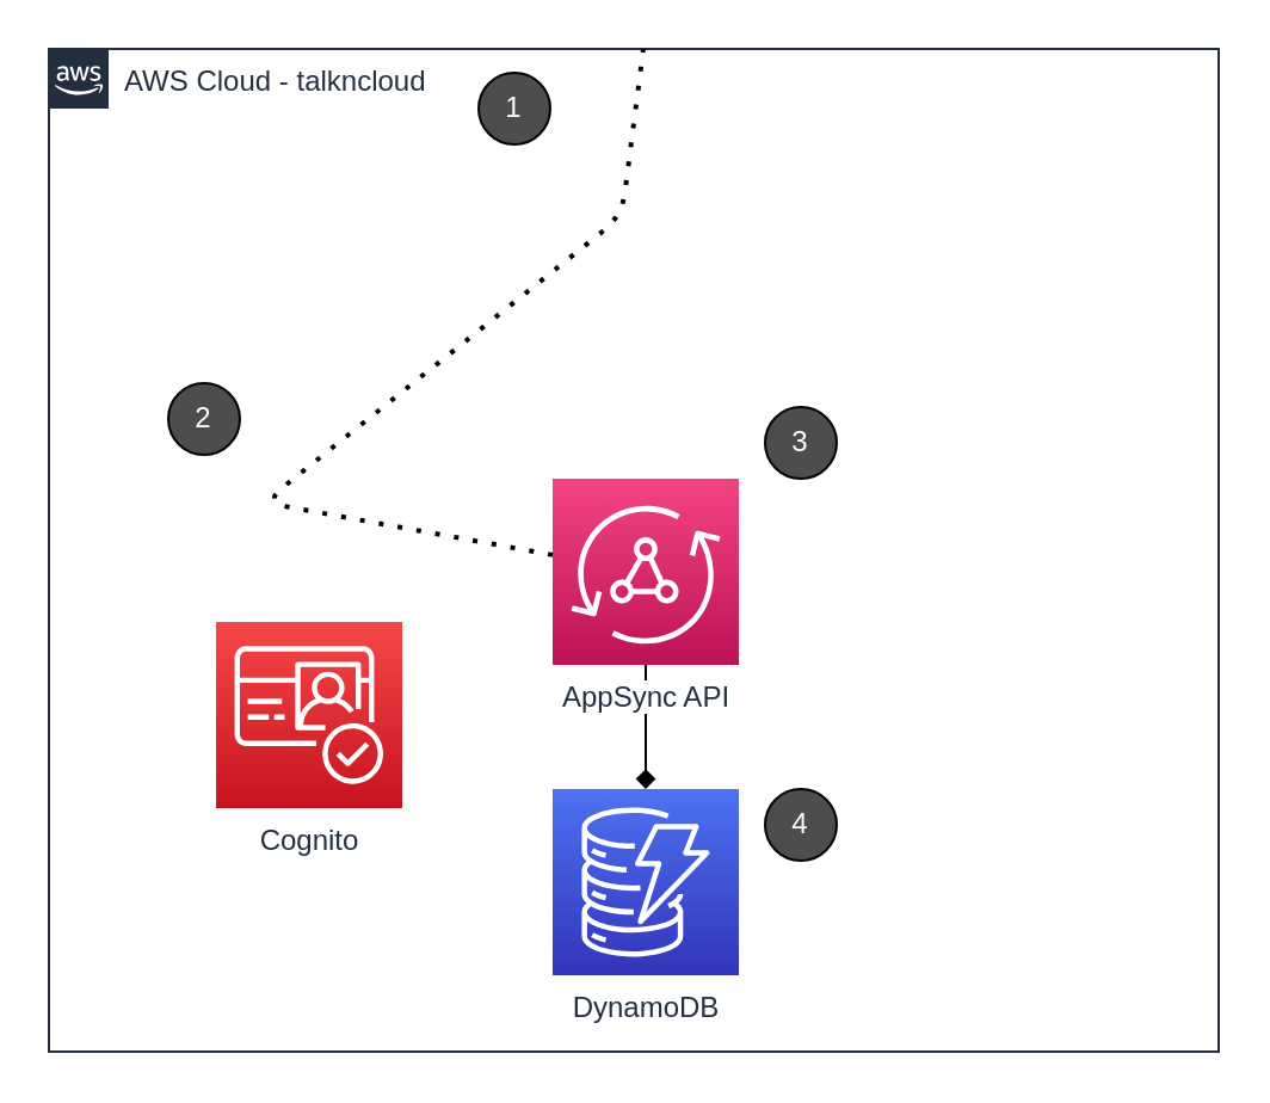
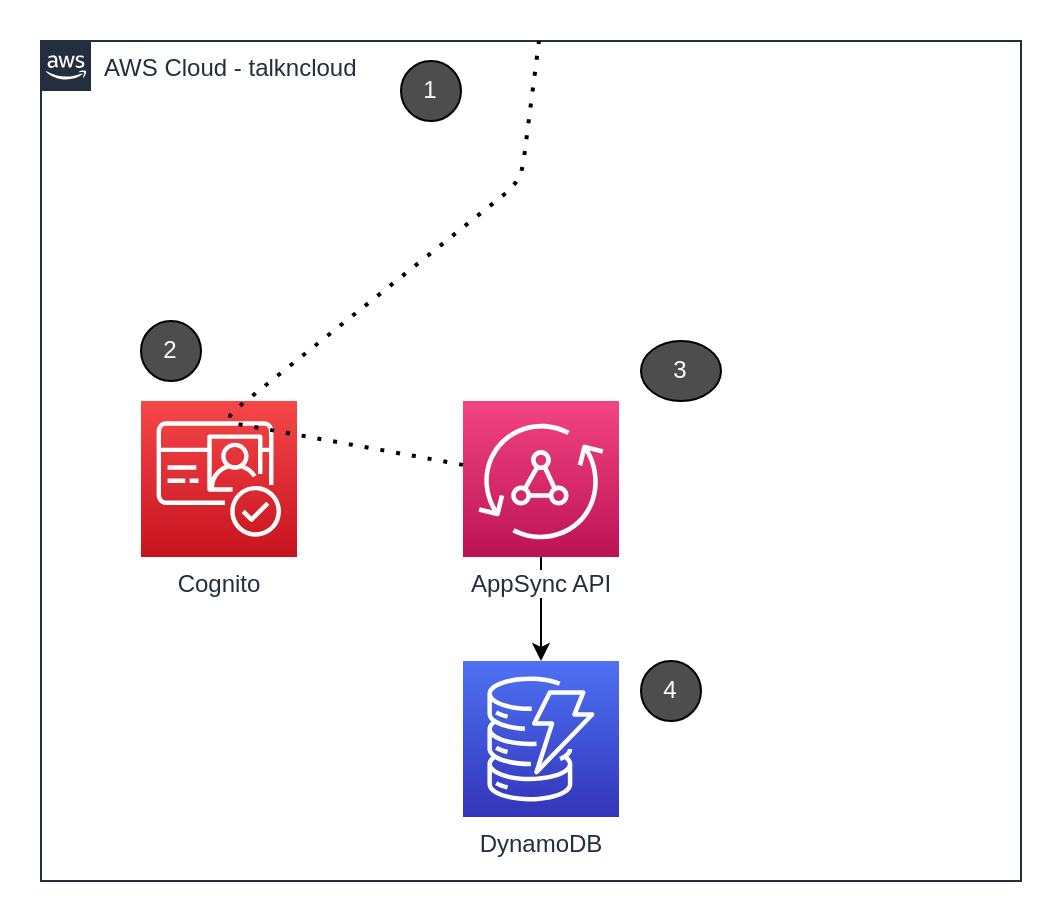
  <mxCell id="0" />
  <mxCell id="1" parent="0" />
  <mxCell id="2" value="AWS Cloud - talkncloud" style="points=[[0,0],[0.25,0],[0.5,0],[0.75,0],[1,0],[1,0.25],[1,0.5],[1,0.75],[1,1],[0.75,1],[0.5,1],[0.25,1],[0,1],[0,0.75],[0,0.5],[0,0.25]];outlineConnect=0;gradientColor=none;html=1;whiteSpace=wrap;fontSize=12;fontStyle=0;shape=mxgraph.aws4.group;grIcon=mxgraph.aws4.group_aws_cloud_alt;strokeColor=#232F3E;fillColor=none;verticalAlign=top;align=left;spacingLeft=30;fontColor=#232F3E;dashed=0;" vertex="1" parent="1"><mxGeometry x="20" y="20" width="490" height="420" as="geometry" /></mxCell>
- <mxCell id="3" value="" style="edgeStyle=orthogonalEdgeStyle;rounded=0;orthogonalLoop=1;jettySize=auto;html=1;endArrow=diamond;" edge="1" parent="1" source="4" target="5"><mxGeometry relative="1" as="geometry" /></mxCell>
+ <mxCell id="3" value="" style="edgeStyle=orthogonalEdgeStyle;rounded=0;orthogonalLoop=1;jettySize=auto;html=1;" edge="1" parent="1" source="4" target="5"><mxGeometry relative="1" as="geometry" /></mxCell>
  <mxCell id="4" value="AppSync API" style="outlineConnect=0;fontColor=#232F3E;gradientColor=#F34482;gradientDirection=north;fillColor=#BC1356;strokeColor=#ffffff;dashed=0;verticalLabelPosition=bottom;verticalAlign=top;align=center;html=1;fontSize=12;fontStyle=0;aspect=fixed;shape=mxgraph.aws4.resourceIcon;resIcon=mxgraph.aws4.appsync;labelBackgroundColor=#ffffff;" vertex="1" parent="1"><mxGeometry x="231" y="200" width="78" height="78" as="geometry" /></mxCell>
  <mxCell id="5" value="DynamoDB" style="outlineConnect=0;fontColor=#232F3E;gradientColor=#4D72F3;gradientDirection=north;fillColor=#3334B9;strokeColor=#ffffff;dashed=0;verticalLabelPosition=bottom;verticalAlign=top;align=center;html=1;fontSize=12;fontStyle=0;aspect=fixed;shape=mxgraph.aws4.resourceIcon;resIcon=mxgraph.aws4.dynamodb;" vertex="1" parent="1"><mxGeometry x="231" y="330" width="78" height="78" as="geometry" /></mxCell>
- <mxCell id="6" value="Cognito" style="outlineConnect=0;fontColor=#232F3E;gradientColor=#F54749;gradientDirection=north;fillColor=#C7131F;strokeColor=#ffffff;dashed=0;verticalLabelPosition=bottom;verticalAlign=top;align=center;html=1;fontSize=12;fontStyle=0;aspect=fixed;shape=mxgraph.aws4.resourceIcon;resIcon=mxgraph.aws4.cognito;" vertex="1" parent="1"><mxGeometry x="90" y="260" width="78" height="78" as="geometry" /></mxCell>
+ <mxCell id="6" value="Cognito" style="outlineConnect=0;fontColor=#232F3E;gradientColor=#F54749;gradientDirection=north;fillColor=#C7131F;strokeColor=#ffffff;dashed=0;verticalLabelPosition=bottom;verticalAlign=top;align=center;html=1;fontSize=12;fontStyle=0;aspect=fixed;shape=mxgraph.aws4.resourceIcon;resIcon=mxgraph.aws4.cognito;" vertex="1" parent="1"><mxGeometry x="70" y="200" width="78" height="78" as="geometry" /></mxCell>
  <mxCell id="7" value="" style="endArrow=none;dashed=1;html=1;dashPattern=1 3;strokeWidth=2;fontColor=#FFFFFF;" edge="1" parent="1" source="4"><mxGeometry width="50" height="50" relative="1" as="geometry"><mxPoint x="260" y="190" as="sourcePoint" /><mxPoint x="269" y="20" as="targetPoint" /><Array as="points"><mxPoint x="110" y="210" /><mxPoint x="260" y="90" /></Array></mxGeometry></mxCell>
  <mxCell id="8" value="&lt;span style=&quot;&quot;&gt;1&lt;/span&gt;" style="ellipse;whiteSpace=wrap;html=1;aspect=fixed;labelBackgroundColor=#4D4D4D;fontColor=#FFFFFF;fillColor=#4D4D4D;" vertex="1" parent="1"><mxGeometry x="200" y="30" width="30" height="30" as="geometry" /></mxCell>
  <mxCell id="9" value="&lt;span&gt;2&lt;/span&gt;" style="ellipse;whiteSpace=wrap;html=1;aspect=fixed;labelBackgroundColor=#4D4D4D;fontColor=#FFFFFF;fillColor=#4D4D4D;" vertex="1" parent="1"><mxGeometry x="70" y="160" width="30" height="30" as="geometry" /></mxCell>
- <mxCell id="10" value="&lt;span&gt;3&lt;/span&gt;" style="ellipse;whiteSpace=wrap;html=1;aspect=fixed;labelBackgroundColor=#4D4D4D;fontColor=#FFFFFF;fillColor=#4D4D4D;" vertex="1" parent="1"><mxGeometry x="320" y="170" width="30" height="30" as="geometry" /></mxCell>
+ <mxCell id="10" value="&lt;span&gt;3&lt;/span&gt;" style="ellipse;whiteSpace=wrap;html=1;aspect=fixed;labelBackgroundColor=#4D4D4D;fontColor=#FFFFFF;fillColor=#4D4D4D;" vertex="1" parent="1"><mxGeometry x="320" y="170" width="40" height="30" as="geometry" /></mxCell>
  <mxCell id="11" value="&lt;span&gt;4&lt;/span&gt;" style="ellipse;whiteSpace=wrap;html=1;aspect=fixed;labelBackgroundColor=#4D4D4D;fontColor=#FFFFFF;fillColor=#4D4D4D;" vertex="1" parent="1"><mxGeometry x="320" y="330" width="30" height="30" as="geometry" /></mxCell>
